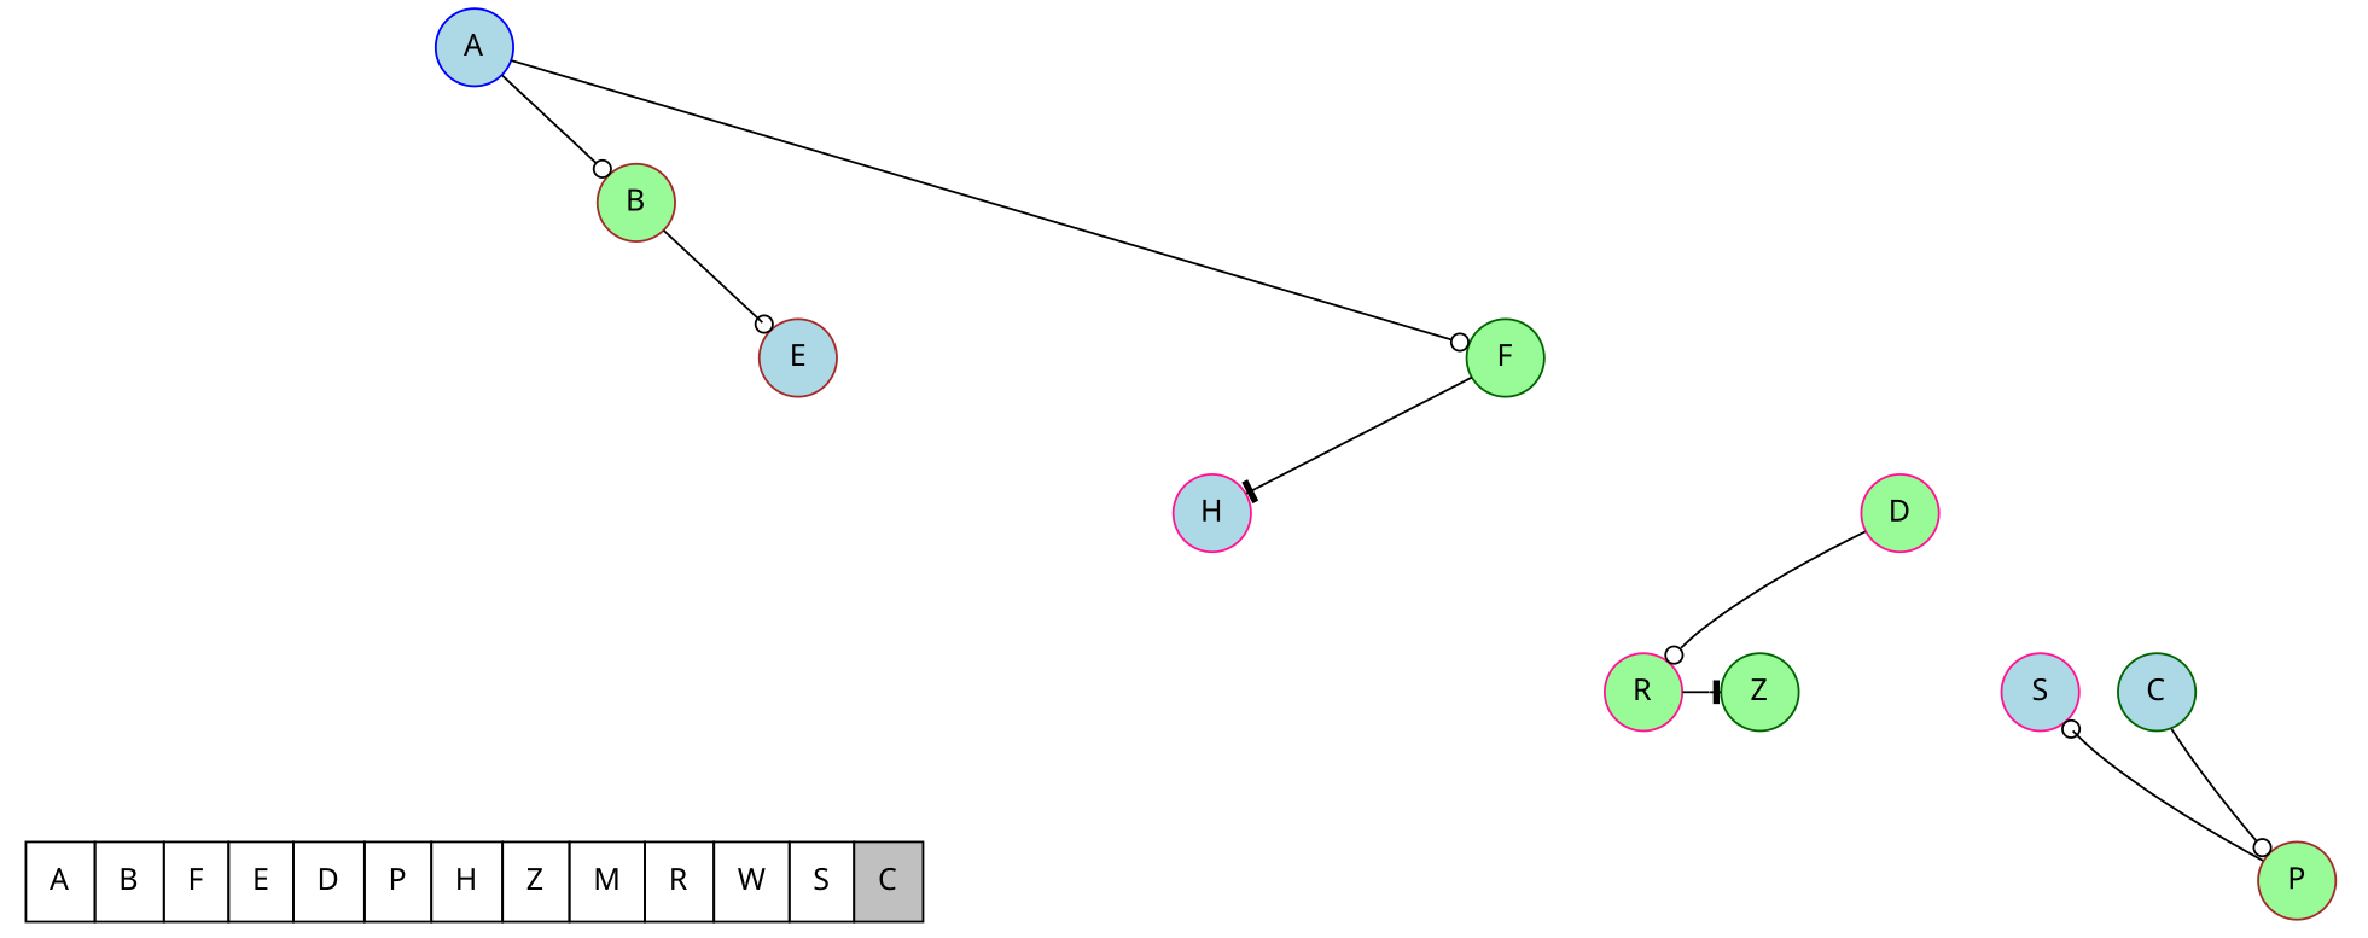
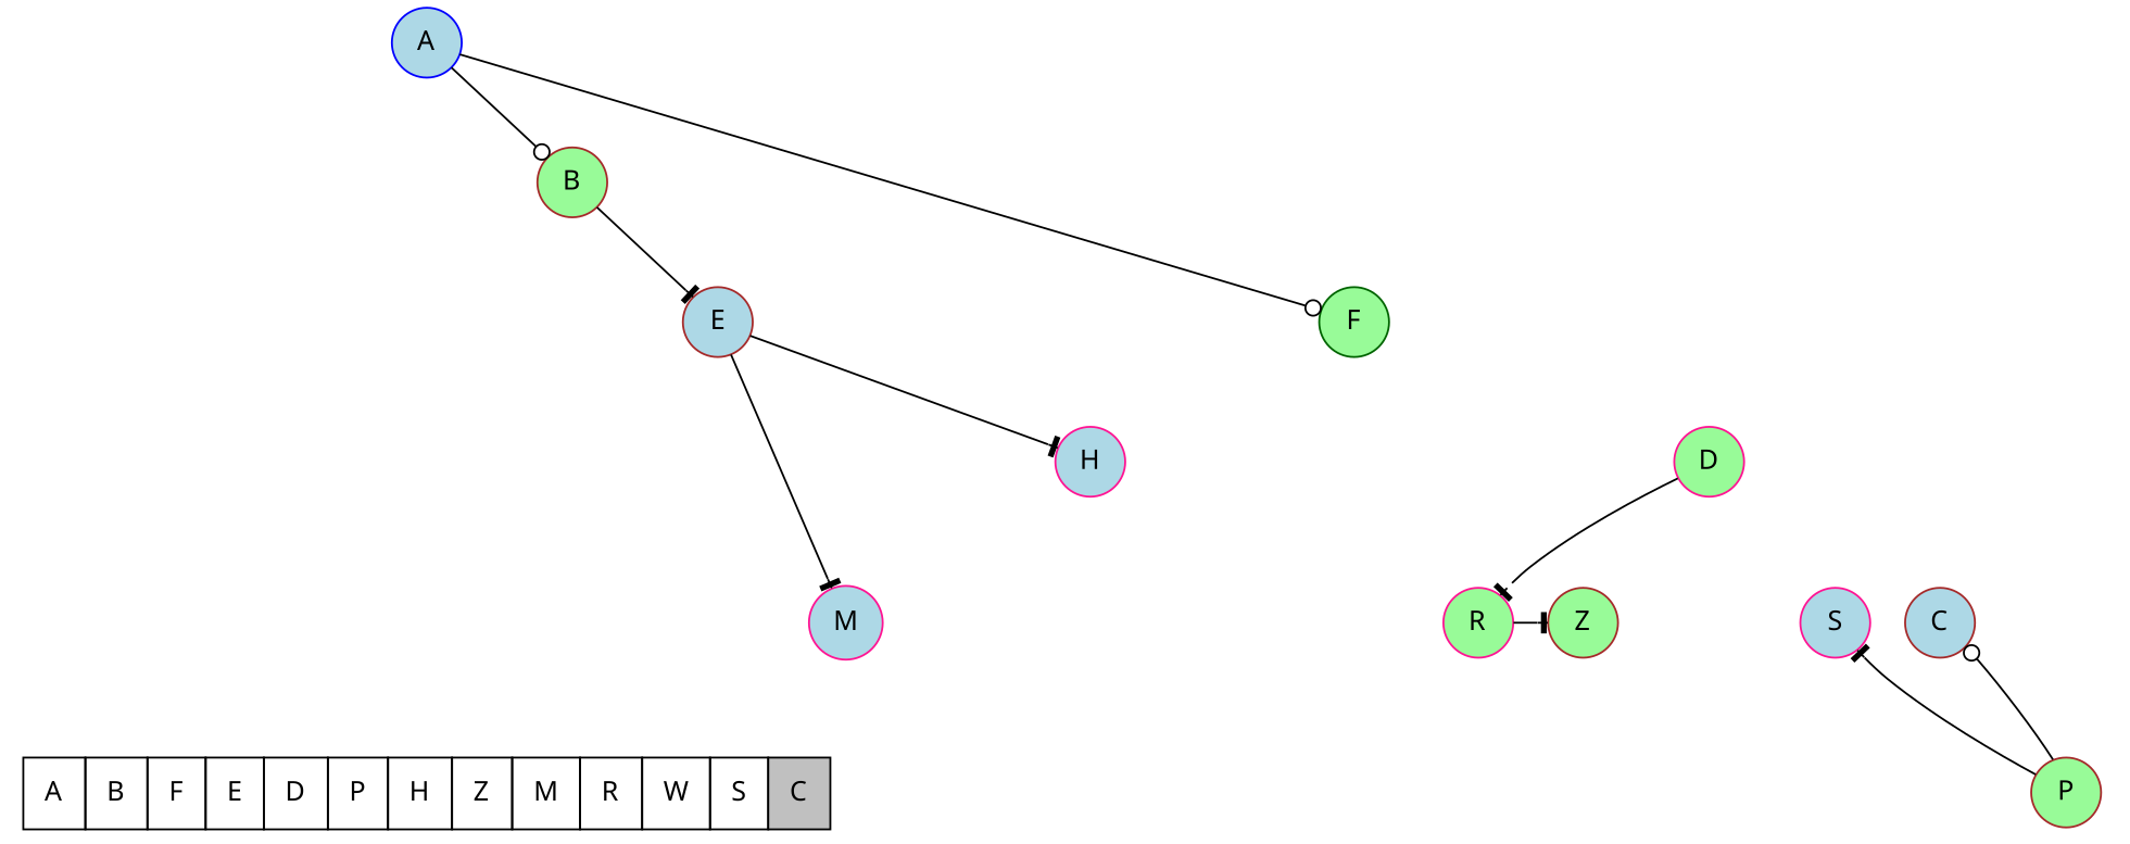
  digraph {
    fontname="Noto Sans"
    rankdir=TB
    node [fontname="Noto Sans" shape=circle style=filled]
    edge [fontname="Noto Sans" style=invis]
    b12 [style=invis width=.1]
    c12 [style=invis width=.1]
    c34 [style=invis width=.1]
-   n4 [color=darkgreen fillcolor=palegreen label=Z]
+   n4 [color=brown fillcolor=palegreen label=Z]
    d12 [style=invis width=.1]
+   n6 [color=deeppink fillcolor=lightblue label=M]
    n7 [color=deeppink fillcolor=palegreen label=R]
    d34 [style=invis width=.1]
    n9 [color=deeppink fillcolor=lightblue label=S]
    d56 [style=invis width=.1]
-   n11 [color=darkgreen fillcolor=lightblue label=C]
+   n11 [color=brown fillcolor=lightblue label=C]
    d7 [style=invis]
    d78 [style=invis width=.1]
    d8 [style=invis]
    n15 [label=< <table BORDER="0" CELLBORDER="1" CELLSPACING="0" cellpadding="10">                     <tr>                         <td>A</td>                         <td>B</td>                         <td>F</td>                         <td>E</td>                         <td>D</td>                         <td>P</td>                         <td>H</td>                         <td>Z</td>                         <td>M</td>                         <td>R</td>                         <td>W</td>                         <td>S</td>                         <td bgcolor="grey">C</td>                     </tr>                    </table> > shape=plaintext style=""]
    n16 [color=blue fillcolor=lightblue label=A]
    n17 [color=brown fillcolor=palegreen label=B]
    n18 [color=darkgreen fillcolor=palegreen label=F]
    n19 [color=brown fillcolor=lightblue label=E]
    n20 [color=deeppink fillcolor=lightblue label=H]
    n21 [color=deeppink fillcolor=palegreen label=D]
    n22 [color=brown fillcolor=palegreen label=P]
    subgraph sub_1 {
      rank=same
      b12
      c12
      c34
      n4
      d12
+     n6
      n7
      d34
      n9
      d56
      n11
      d7
      d78
      d8
    }
    b12 -> n15
    n7 -> n4 [arrowhead=tee style=""]
    n16 -> b12 [weight=10]
    n16 -> n17 [arrowhead=odot style=""]
    n16 -> n18 [arrowhead=odot style=""]
    n17 -> c12 [weight=10]
-   n17 -> n19 [arrowhead=odot style=""]
+   n17 -> n19 [arrowhead=tee style=""]
    n18 -> c34 [weight=10]
-   n18 -> n20 [arrowhead=tee style=""]
+   n19 -> n20 [arrowhead=tee style=""]
    n19 -> d12 [weight=10]
+   n19 -> n6 [arrowhead=tee style=""]
    n20 -> d7
    n20 -> d78 [weight=10]
    n20 -> d8
-   n21 -> n7 [arrowhead=odot style=""]
+   n21 -> n7 [arrowhead=tee style=""]
    n21 -> d34 [weight=10]
-   n22 -> n9 [arrowhead=odot style=""]
+   n22 -> n9 [arrowhead=tee style=""]
    n22 -> d56 [weight=10]
-   n11 -> n22 [arrowhead=odot style=""]
+   n22 -> n11 [arrowhead=odot style=""]
  }
